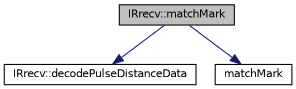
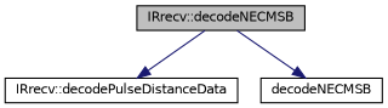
  digraph {
    rankdir=TB
    node [color=black fillcolor=white fontname=Helvetica fontsize=10 shape=record style=filled]
    edge [color=midnightblue fontname=Helvetica fontsize=10 labelfontname=Helvetica labelfontsize=10 style=solid]
-   n1 [fillcolor=grey75 fontcolor=black height=0.2 label="IRrecv::matchMark" width=0.4]
+   n1 [fillcolor=grey75 fontcolor=black height=0.2 label="IRrecv::decodeNECMSB" width=0.4]
    n2 [height=0.2 label="IRrecv::decodePulseDistanceData" width=0.4]
-   n3 [height=0.2 label=matchMark width=0.4]
+   n3 [height=0.2 label=decodeNECMSB width=0.4]
    n1 -> n2
    n1 -> n3
  }
